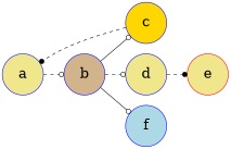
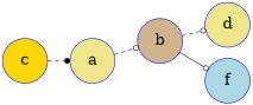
  digraph {
    rankdir=LR
    node [color=blue fillcolor=khaki fixedsize=true fontsize=24 shape=circle style=filled]
    edge [arrowhead=odot style=dashed]
    a [height=1.0 width=1.0]
    b [fillcolor=tan height=1.0 width=1.0]
    c [fillcolor=gold height=1.0 width=1.0]
    d [height=1.0 width=1.0]
    f [fillcolor=lightblue height=1.0 width=1.0]
-   e [color=red height=1.0 width=1.0]
    a -> b
-   b -> c [style=solid]
    b -> d
    b -> f [style=solid]
    c -> a [arrowhead=dot]
-   d -> e [arrowhead=dot]
    f -> a [style=invis arrowhead=""]
  }
